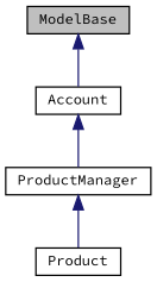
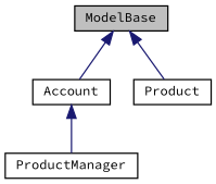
  digraph {
    fontname="Source Code Pro"
    node [color=black fillcolor=white fontname="Source Code Pro" fontsize=10 shape=record style=filled]
    edge [color=midnightblue dir=back fontname="Source Code Pro" fontsize=10 labelfontname=Helvetica labelfontsize=10 style=solid]
    n1 [fillcolor=grey75 fontcolor=black height=0.2 label=ModelBase width=0.4]
    n2 [height=0.2 label=Account width=0.4]
    n3 [height=0.2 label=Product width=0.4]
    n4 [height=0.2 label=ProductManager width=0.4]
    n1 -> n2
-   n4 -> n3
+   n1 -> n3
    n2 -> n4
  }
